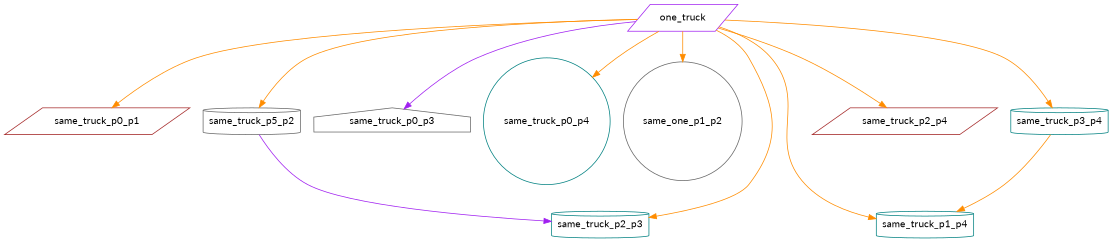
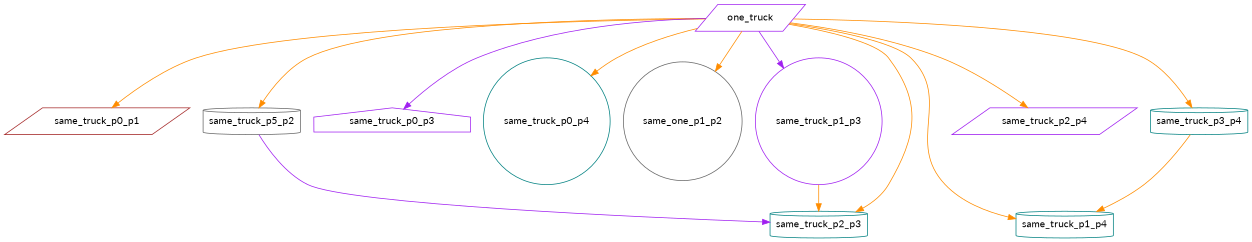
  digraph {
    fontname=Lato
    node [color=teal fontname=Lato shape=cylinder]
    edge [color=darkorange fontname=Lato]
    one_truck [color=purple shape=parallelogram]
    same_truck_p0_p1 [color=brown shape=parallelogram]
    n3 [color=gray40 label=same_truck_p5_p2]
-   same_truck_p0_p3 [color=gray40 shape=house]
+   same_truck_p0_p3 [color=purple shape=house]
    same_truck_p0_p4 [shape=circle]
    n6 [color=gray40 label=same_one_p1_p2 shape=circle]
+   same_truck_p1_p3 [color=purple shape=circle]
    same_truck_p1_p4
    same_truck_p2_p3
-   same_truck_p2_p4 [color=brown shape=parallelogram]
+   same_truck_p2_p4 [color=purple shape=parallelogram]
    same_truck_p3_p4
    one_truck -> same_truck_p0_p1
    one_truck -> n3
    one_truck -> same_truck_p0_p3 [color=purple]
    one_truck -> same_truck_p0_p4
    one_truck -> n6
+   one_truck -> same_truck_p1_p3 [color=purple]
    one_truck -> same_truck_p1_p4
    one_truck -> same_truck_p2_p3
    one_truck -> same_truck_p2_p4
    one_truck -> same_truck_p3_p4
    n3 -> same_truck_p2_p3 [color=purple]
+   same_truck_p1_p3 -> same_truck_p2_p3
    same_truck_p3_p4 -> same_truck_p1_p4
  }
